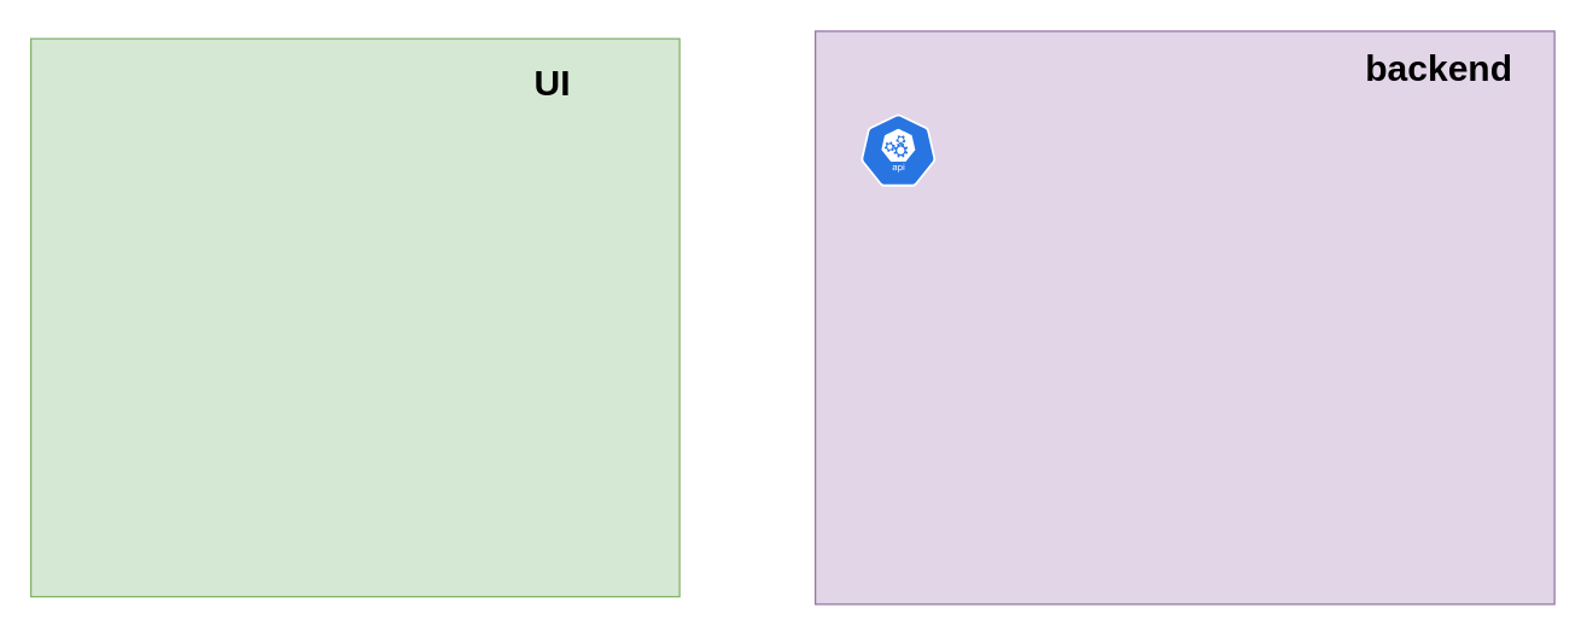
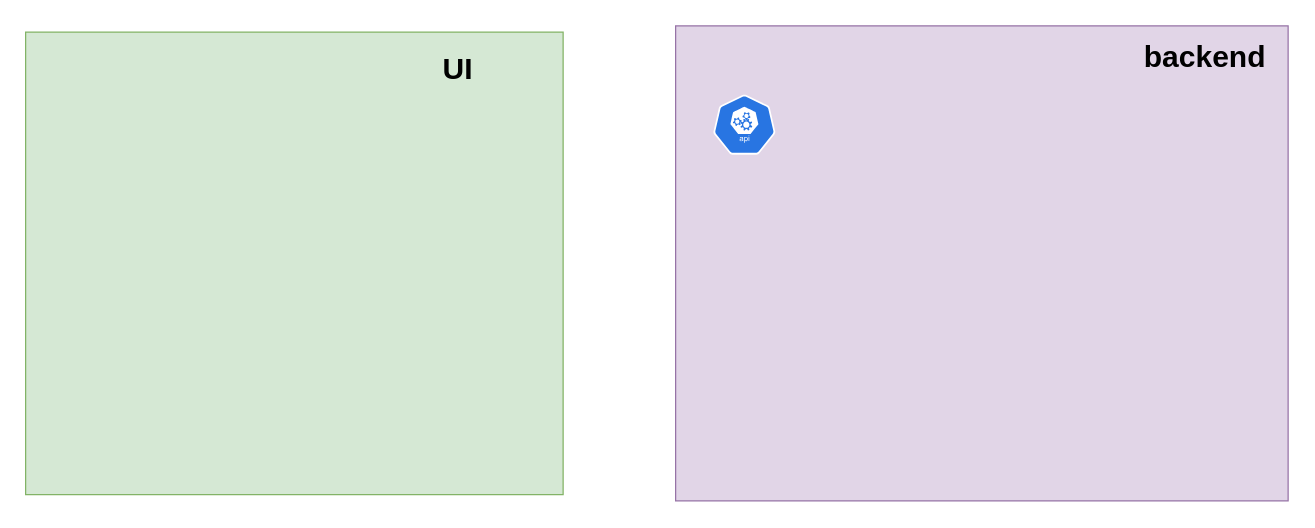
  <mxCell id="0" />
  <mxCell id="1" parent="0" />
  <mxCell id="2" value="" style="rounded=0;whiteSpace=wrap;html=1;fillColor=#d5e8d4;strokeColor=#82b366;" vertex="1" parent="1"><mxGeometry x="20" y="25" width="430" height="370" as="geometry" /></mxCell>
  <mxCell id="3" value="" style="rounded=0;whiteSpace=wrap;html=1;fillColor=#e1d5e7;strokeColor=#9673a6;" vertex="1" parent="1"><mxGeometry x="540" y="20" width="490" height="380" as="geometry" /></mxCell>
  <mxCell id="4" value="" style="sketch=0;html=1;dashed=0;whitespace=wrap;fillColor=#2875E2;strokeColor=#ffffff;points=[[0.005,0.63,0],[0.1,0.2,0],[0.9,0.2,0],[0.5,0,0],[0.995,0.63,0],[0.72,0.99,0],[0.5,1,0],[0.28,0.99,0]];verticalLabelPosition=bottom;align=center;verticalAlign=top;shape=mxgraph.kubernetes.icon;prIcon=api" vertex="1" parent="1"><mxGeometry x="570" y="75" width="50" height="48" as="geometry" /></mxCell>
  <mxCell id="5" value="&lt;h1&gt;UI&lt;/h1&gt;" style="text;html=1;strokeColor=none;fillColor=none;spacing=5;spacingTop=-20;whiteSpace=wrap;overflow=hidden;rounded=0;" vertex="1" parent="1"><mxGeometry x="349" y="35" width="36" height="40" as="geometry" /></mxCell>
- <mxCell id="6" value="&lt;h1&gt;backend&lt;/h1&gt;" style="text;html=1;strokeColor=none;fillColor=none;spacing=5;spacingTop=-20;whiteSpace=wrap;overflow=hidden;rounded=0;" vertex="1" parent="1"><mxGeometry x="900" y="25" width="110" height="40" as="geometry" /></mxCell>
+ <mxCell id="6" value="&lt;h1&gt;backend&lt;/h1&gt;" style="text;html=1;strokeColor=none;fillColor=none;spacing=5;spacingTop=-20;whiteSpace=wrap;overflow=hidden;rounded=0;" vertex="1" parent="1"><mxGeometry x="910" y="25" width="110" height="40" as="geometry" /></mxCell>
